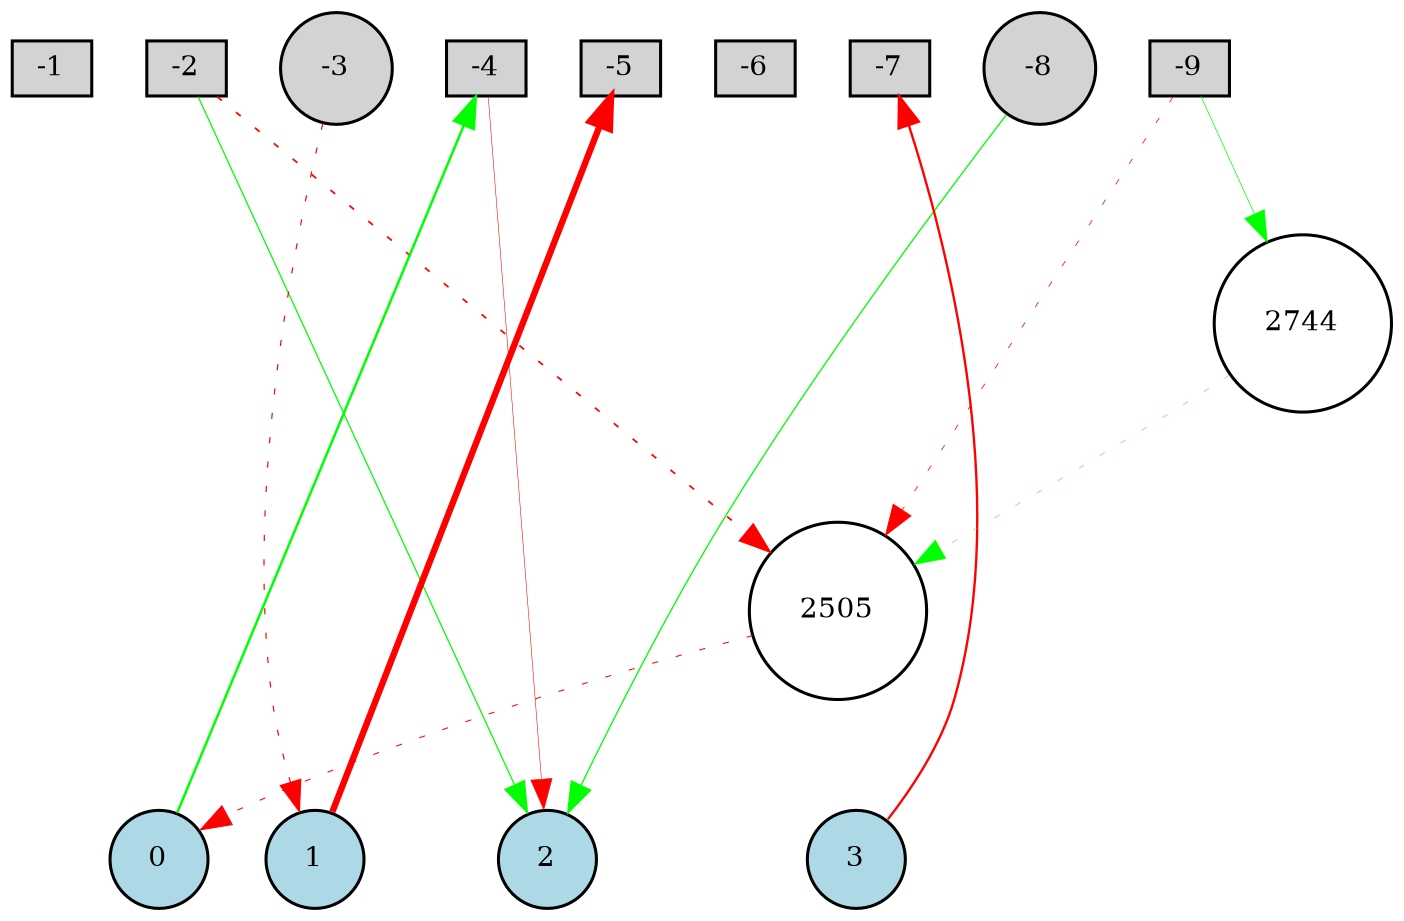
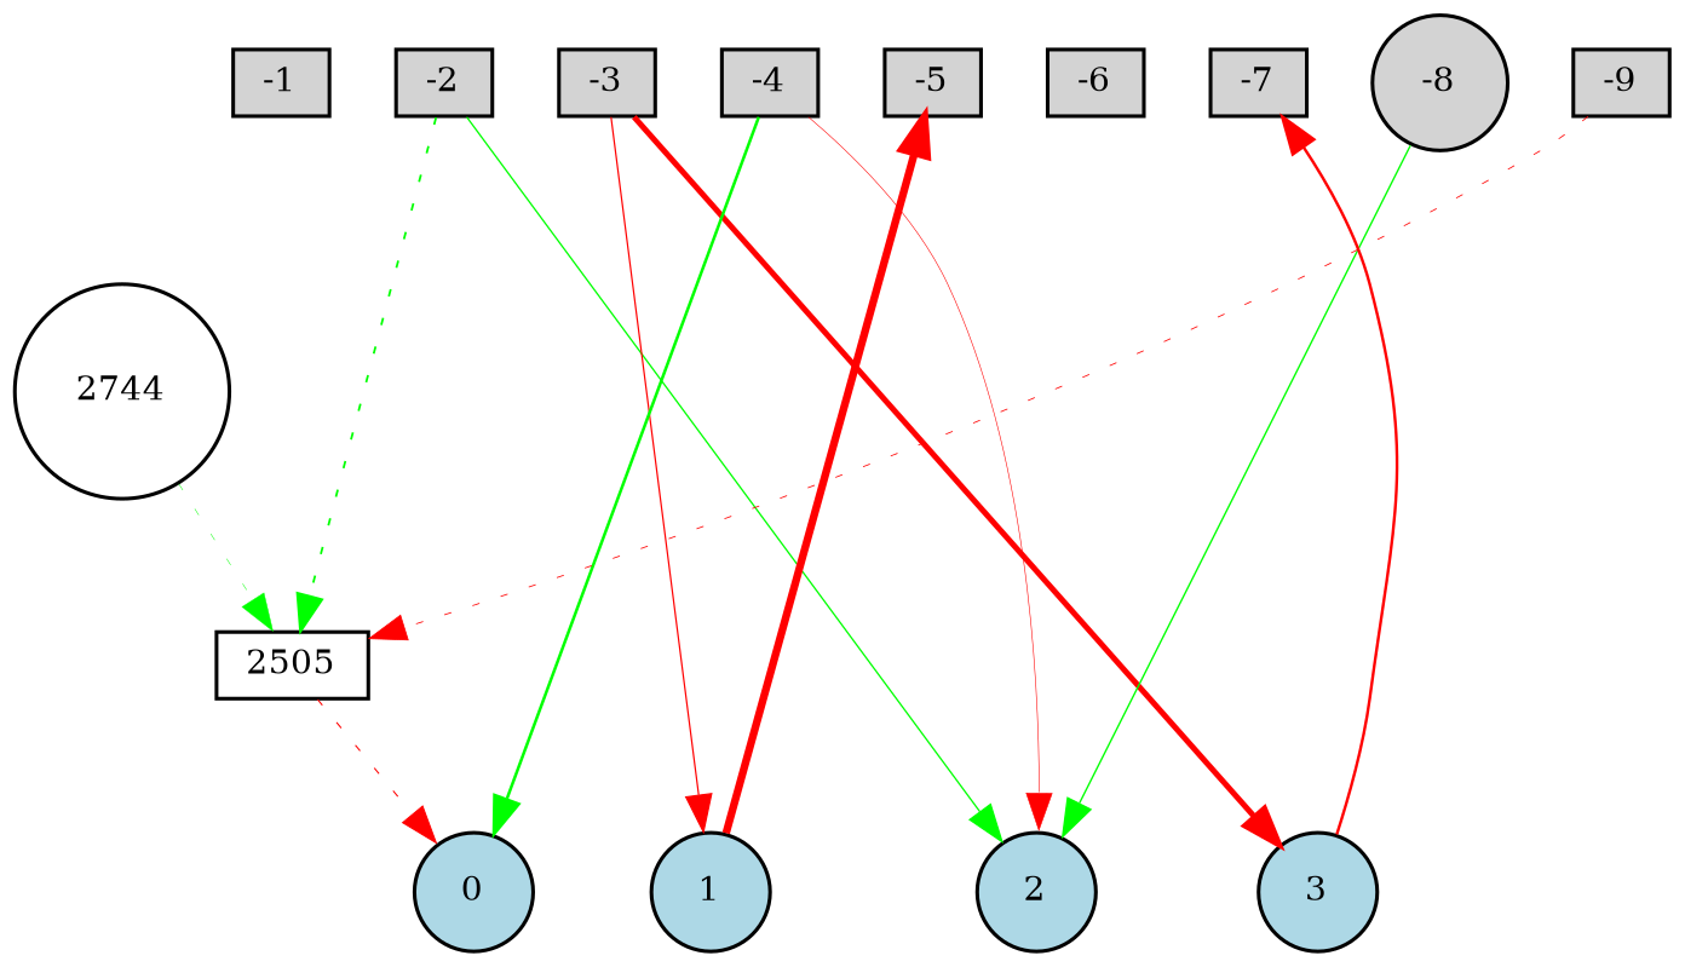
  digraph {
    node [fillcolor=lightgray fontsize=9 shape=box style=filled]
    edge [style=invis]
    -1 [height=0.2 width=0.2]
    -2 [height=0.2 width=0.2]
-   -3 [height=0.2 shape=circle width=0.2]
+   -3 [height=0.2 width=0.2]
    -4 [height=0.2 width=0.2]
    -5 [height=0.2 width=0.2]
    -6 [height=0.2 width=0.2]
    -7 [height=0.2 width=0.2]
    -8 [height=0.2 shape=circle width=0.2]
    -9 [height=0.2 width=0.2]
    0 [fillcolor=lightblue height=0.2 shape=circle width=0.2]
    1 [fillcolor=lightblue height=0.2 shape=circle width=0.2]
    2 [fillcolor=lightblue height=0.2 shape=circle width=0.2]
    3 [fillcolor=lightblue height=0.2 shape=circle width=0.2]
-   2505 [fillcolor=white height=0.2 shape=circle width=0.2]
+   2505 [fillcolor=white height=0.2 width=0.2]
    2744 [fillcolor=white height=0.2 shape=circle width=0.2]
    subgraph sub_1 {
      rank=source
      -1
      -2
      -3
      -4
      -5
      -6
      -7
      -8
      -9
    }
    subgraph sub_2 {
      rank=sink
      0
      1
      2
      3
    }
    -1 -> -2
    -2 -> -3
    -2 -> 2 [color=green penwidth=0.4168962019110204 style=solid]
-   -2 -> 2505 [color=red penwidth=0.5731614755999035 style=dotted]
+   -2 -> 2505 [color=green penwidth=0.5731614755999035 style=dotted]
    -3 -> -4
-   -3 -> 1 [color=red penwidth=0.3911191701619947 style=dotted]
+   -3 -> 1 [color=red penwidth=0.3911191701619947 style=solid]
+   -3 -> 3 [color=red penwidth=1.556574618294068 style=solid]
    -4 -> -5
-   0 -> -4 [color=green penwidth=0.8120616225047153 style=solid]
+   -4 -> 0 [color=green penwidth=0.8120616225047153 style=solid]
    -4 -> 2 [color=red penwidth=0.18037371407461394 style=solid]
    -5 -> -6
    -6 -> -7
    -7 -> -8
    -8 -> -9
    -8 -> 2 [color=green penwidth=0.43567678664579657 style=solid]
    -9 -> 2505 [color=red penwidth=0.2537869591460804 style=dotted]
-   -9 -> 2744 [color=green penwidth=0.2351230477944854 style=solid]
    0 -> 1
    1 -> -5 [color=red penwidth=2.08882391263864 style=solid]
    1 -> 2
    2 -> 3
    3 -> -7 [color=red penwidth=0.7741922721217706 style=solid]
    2505 -> 0 [color=red penwidth=0.3397460412850075 style=dotted]
    2744 -> 2505 [color=green penwidth=0.1516165241124377 style=dotted]
  }
